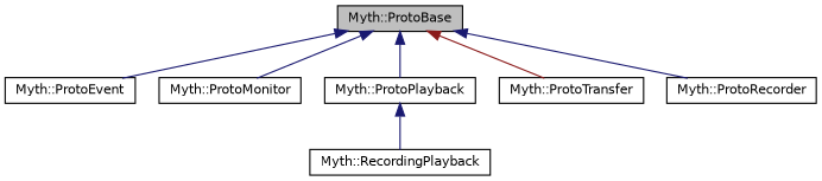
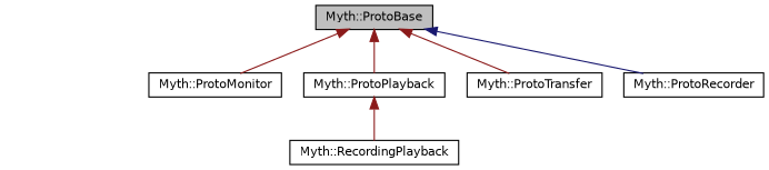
  digraph {
    node [color=black fillcolor=white fontname=Helvetica fontsize=10 shape=record style=filled]
    edge [color=midnightblue dir=back fontname=Helvetica fontsize=10 labelfontname=Helvetica labelfontsize=10 style=solid]
    n1 [fillcolor=grey75 fontcolor=black height=0.2 label="Myth::ProtoBase" width=0.4]
-   n2 [height=0.2 label="Myth::ProtoEvent" width=0.4]
    n3 [height=0.2 label="Myth::ProtoMonitor" width=0.4]
    n4 [height=0.2 label="Myth::ProtoPlayback" width=0.4]
    n5 [height=0.2 label="Myth::ProtoTransfer" width=0.4]
    n6 [height=0.2 label="Myth::ProtoRecorder" width=0.4]
    n7 [height=0.2 label="Myth::RecordingPlayback" width=0.4]
-   n1 -> n2
-   n1 -> n3
-   n1 -> n4
+   n1 -> n3 [color=firebrick4]
+   n1 -> n4 [color=firebrick4]
    n1 -> n5 [color=firebrick4]
    n1 -> n6
-   n4 -> n7
+   n4 -> n7 [color=firebrick4]
  }
